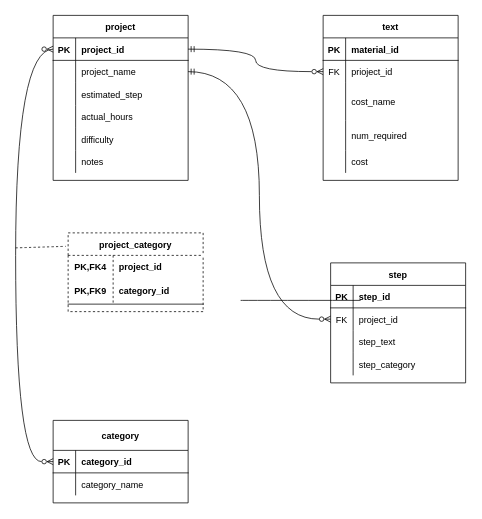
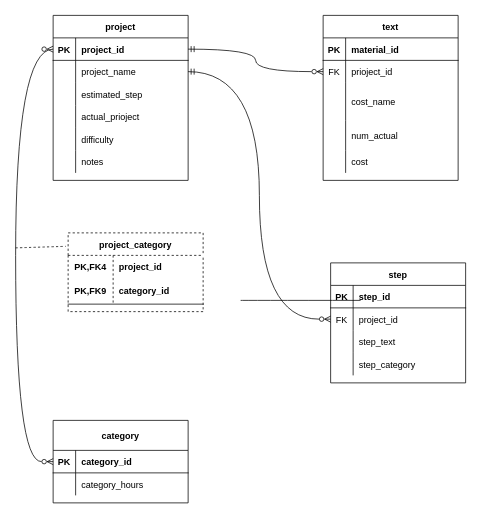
  <mxCell id="0" />
  <mxCell id="1" parent="0" />
  <mxCell id="2" value="project" style="shape=table;startSize=30;container=1;collapsible=1;childLayout=tableLayout;fixedRows=1;rowLines=0;fontStyle=1;align=center;resizeLast=1;" parent="1" vertex="1"><mxGeometry x="70" y="20" width="180" height="220" as="geometry" /></mxCell>
  <mxCell id="3" value="" style="shape=tableRow;horizontal=0;startSize=0;swimlaneHead=0;swimlaneBody=0;fillColor=none;collapsible=0;dropTarget=0;points=[[0,0.5],[1,0.5]];portConstraint=eastwest;top=0;left=0;right=0;bottom=1;" parent="2" vertex="1"><mxGeometry y="30" width="180" height="30" as="geometry" /></mxCell>
  <mxCell id="4" value="PK" style="shape=partialRectangle;connectable=0;fillColor=none;top=0;left=0;bottom=0;right=0;fontStyle=1;overflow=hidden;" parent="3" vertex="1"><mxGeometry width="30" height="30" as="geometry"><mxRectangle width="30" height="30" as="alternateBounds" /></mxGeometry></mxCell>
  <mxCell id="5" value="project_id" style="shape=partialRectangle;connectable=0;fillColor=none;top=0;left=0;bottom=0;right=0;align=left;spacingLeft=6;fontStyle=1;overflow=hidden;" parent="3" vertex="1"><mxGeometry x="30" width="150" height="30" as="geometry"><mxRectangle width="150" height="30" as="alternateBounds" /></mxGeometry></mxCell>
  <mxCell id="6" value="" style="shape=tableRow;horizontal=0;startSize=0;swimlaneHead=0;swimlaneBody=0;fillColor=none;collapsible=0;dropTarget=0;points=[[0,0.5],[1,0.5]];portConstraint=eastwest;top=0;left=0;right=0;bottom=0;" parent="2" vertex="1"><mxGeometry y="60" width="180" height="30" as="geometry" /></mxCell>
  <mxCell id="7" value="" style="shape=partialRectangle;connectable=0;fillColor=none;top=0;left=0;bottom=0;right=0;editable=1;overflow=hidden;" parent="6" vertex="1"><mxGeometry width="30" height="30" as="geometry"><mxRectangle width="30" height="30" as="alternateBounds" /></mxGeometry></mxCell>
  <mxCell id="8" value="project_name" style="shape=partialRectangle;connectable=0;fillColor=none;top=0;left=0;bottom=0;right=0;align=left;spacingLeft=6;overflow=hidden;" parent="6" vertex="1"><mxGeometry x="30" width="150" height="30" as="geometry"><mxRectangle width="150" height="30" as="alternateBounds" /></mxGeometry></mxCell>
  <mxCell id="9" value="" style="shape=tableRow;horizontal=0;startSize=0;swimlaneHead=0;swimlaneBody=0;fillColor=none;collapsible=0;dropTarget=0;points=[[0,0.5],[1,0.5]];portConstraint=eastwest;top=0;left=0;right=0;bottom=0;" parent="2" vertex="1"><mxGeometry y="90" width="180" height="30" as="geometry" /></mxCell>
  <mxCell id="10" value="" style="shape=partialRectangle;connectable=0;fillColor=none;top=0;left=0;bottom=0;right=0;editable=1;overflow=hidden;" parent="9" vertex="1"><mxGeometry width="30" height="30" as="geometry"><mxRectangle width="30" height="30" as="alternateBounds" /></mxGeometry></mxCell>
  <mxCell id="11" value="estimated_step" style="shape=partialRectangle;connectable=0;fillColor=none;top=0;left=0;bottom=0;right=0;align=left;spacingLeft=6;overflow=hidden;" parent="9" vertex="1"><mxGeometry x="30" width="150" height="30" as="geometry"><mxRectangle width="150" height="30" as="alternateBounds" /></mxGeometry></mxCell>
  <mxCell id="12" style="shape=tableRow;horizontal=0;startSize=0;swimlaneHead=0;swimlaneBody=0;fillColor=none;collapsible=0;dropTarget=0;points=[[0,0.5],[1,0.5]];portConstraint=eastwest;top=0;left=0;right=0;bottom=0;" vertex="1" parent="2"><mxGeometry y="120" width="180" height="30" as="geometry" /></mxCell>
  <mxCell id="13" style="shape=partialRectangle;connectable=0;fillColor=none;top=0;left=0;bottom=0;right=0;editable=1;overflow=hidden;" vertex="1" parent="12"><mxGeometry width="30" height="30" as="geometry"><mxRectangle width="30" height="30" as="alternateBounds" /></mxGeometry></mxCell>
- <mxCell id="14" value="actual_hours" style="shape=partialRectangle;connectable=0;fillColor=none;top=0;left=0;bottom=0;right=0;align=left;spacingLeft=6;overflow=hidden;" vertex="1" parent="12"><mxGeometry x="30" width="150" height="30" as="geometry"><mxRectangle width="150" height="30" as="alternateBounds" /></mxGeometry></mxCell>
+ <mxCell id="14" value="actual_prioject" style="shape=partialRectangle;connectable=0;fillColor=none;top=0;left=0;bottom=0;right=0;align=left;spacingLeft=6;overflow=hidden;" vertex="1" parent="12"><mxGeometry x="30" width="150" height="30" as="geometry"><mxRectangle width="150" height="30" as="alternateBounds" /></mxGeometry></mxCell>
  <mxCell id="15" style="shape=tableRow;horizontal=0;startSize=0;swimlaneHead=0;swimlaneBody=0;fillColor=none;collapsible=0;dropTarget=0;points=[[0,0.5],[1,0.5]];portConstraint=eastwest;top=0;left=0;right=0;bottom=0;" vertex="1" parent="2"><mxGeometry y="150" width="180" height="30" as="geometry" /></mxCell>
  <mxCell id="16" style="shape=partialRectangle;connectable=0;fillColor=none;top=0;left=0;bottom=0;right=0;editable=1;overflow=hidden;" vertex="1" parent="15"><mxGeometry width="30" height="30" as="geometry"><mxRectangle width="30" height="30" as="alternateBounds" /></mxGeometry></mxCell>
  <mxCell id="17" value="difficulty" style="shape=partialRectangle;connectable=0;fillColor=none;top=0;left=0;bottom=0;right=0;align=left;spacingLeft=6;overflow=hidden;" vertex="1" parent="15"><mxGeometry x="30" width="150" height="30" as="geometry"><mxRectangle width="150" height="30" as="alternateBounds" /></mxGeometry></mxCell>
  <mxCell id="18" value="" style="shape=tableRow;horizontal=0;startSize=0;swimlaneHead=0;swimlaneBody=0;fillColor=none;collapsible=0;dropTarget=0;points=[[0,0.5],[1,0.5]];portConstraint=eastwest;top=0;left=0;right=0;bottom=0;" parent="2" vertex="1"><mxGeometry y="180" width="180" height="30" as="geometry" /></mxCell>
  <mxCell id="19" value="" style="shape=partialRectangle;connectable=0;fillColor=none;top=0;left=0;bottom=0;right=0;editable=1;overflow=hidden;" parent="18" vertex="1"><mxGeometry width="30" height="30" as="geometry"><mxRectangle width="30" height="30" as="alternateBounds" /></mxGeometry></mxCell>
  <mxCell id="20" value="notes" style="shape=partialRectangle;connectable=0;fillColor=none;top=0;left=0;bottom=0;right=0;align=left;spacingLeft=6;overflow=hidden;" parent="18" vertex="1"><mxGeometry x="30" width="150" height="30" as="geometry"><mxRectangle width="150" height="30" as="alternateBounds" /></mxGeometry></mxCell>
  <mxCell id="21" value="category" style="shape=table;startSize=40;container=1;collapsible=1;childLayout=tableLayout;fixedRows=1;rowLines=0;fontStyle=1;align=center;resizeLast=1;" parent="1" vertex="1"><mxGeometry x="70" y="560" width="180" height="110" as="geometry" /></mxCell>
  <mxCell id="22" value="" style="shape=tableRow;horizontal=0;startSize=0;swimlaneHead=0;swimlaneBody=0;fillColor=none;collapsible=0;dropTarget=0;points=[[0,0.5],[1,0.5]];portConstraint=eastwest;top=0;left=0;right=0;bottom=1;" parent="21" vertex="1"><mxGeometry y="40" width="180" height="30" as="geometry" /></mxCell>
  <mxCell id="23" value="PK" style="shape=partialRectangle;connectable=0;fillColor=none;top=0;left=0;bottom=0;right=0;fontStyle=1;overflow=hidden;" parent="22" vertex="1"><mxGeometry width="30" height="30" as="geometry"><mxRectangle width="30" height="30" as="alternateBounds" /></mxGeometry></mxCell>
  <mxCell id="24" value="category_id" style="shape=partialRectangle;connectable=0;fillColor=none;top=0;left=0;bottom=0;right=0;align=left;spacingLeft=6;fontStyle=1;overflow=hidden;" parent="22" vertex="1"><mxGeometry x="30" width="150" height="30" as="geometry"><mxRectangle width="150" height="30" as="alternateBounds" /></mxGeometry></mxCell>
  <mxCell id="25" value="" style="shape=tableRow;horizontal=0;startSize=0;swimlaneHead=0;swimlaneBody=0;fillColor=none;collapsible=0;dropTarget=0;points=[[0,0.5],[1,0.5]];portConstraint=eastwest;top=0;left=0;right=0;bottom=0;" parent="21" vertex="1"><mxGeometry y="70" width="180" height="30" as="geometry" /></mxCell>
  <mxCell id="26" value="" style="shape=partialRectangle;connectable=0;fillColor=none;top=0;left=0;bottom=0;right=0;editable=1;overflow=hidden;" parent="25" vertex="1"><mxGeometry width="30" height="30" as="geometry"><mxRectangle width="30" height="30" as="alternateBounds" /></mxGeometry></mxCell>
- <mxCell id="27" value="category_name" style="shape=partialRectangle;connectable=0;fillColor=none;top=0;left=0;bottom=0;right=0;align=left;spacingLeft=6;overflow=hidden;" parent="25" vertex="1"><mxGeometry x="30" width="150" height="30" as="geometry"><mxRectangle width="150" height="30" as="alternateBounds" /></mxGeometry></mxCell>
+ <mxCell id="27" value="category_hours" style="shape=partialRectangle;connectable=0;fillColor=none;top=0;left=0;bottom=0;right=0;align=left;spacingLeft=6;overflow=hidden;" parent="25" vertex="1"><mxGeometry x="30" width="150" height="30" as="geometry"><mxRectangle width="150" height="30" as="alternateBounds" /></mxGeometry></mxCell>
  <mxCell id="28" value="text" style="shape=table;startSize=30;container=1;collapsible=1;childLayout=tableLayout;fixedRows=1;rowLines=0;fontStyle=1;align=center;resizeLast=1;" parent="1" vertex="1"><mxGeometry x="430" y="20" width="180" height="220" as="geometry" /></mxCell>
  <mxCell id="29" value="" style="shape=tableRow;horizontal=0;startSize=0;swimlaneHead=0;swimlaneBody=0;fillColor=none;collapsible=0;dropTarget=0;points=[[0,0.5],[1,0.5]];portConstraint=eastwest;top=0;left=0;right=0;bottom=1;" parent="28" vertex="1"><mxGeometry y="30" width="180" height="30" as="geometry" /></mxCell>
  <mxCell id="30" value="PK" style="shape=partialRectangle;connectable=0;fillColor=none;top=0;left=0;bottom=0;right=0;fontStyle=1;overflow=hidden;" parent="29" vertex="1"><mxGeometry width="30" height="30" as="geometry"><mxRectangle width="30" height="30" as="alternateBounds" /></mxGeometry></mxCell>
  <mxCell id="31" value="material_id" style="shape=partialRectangle;connectable=0;fillColor=none;top=0;left=0;bottom=0;right=0;align=left;spacingLeft=6;fontStyle=1;overflow=hidden;" parent="29" vertex="1"><mxGeometry x="30" width="150" height="30" as="geometry"><mxRectangle width="150" height="30" as="alternateBounds" /></mxGeometry></mxCell>
  <mxCell id="32" value="" style="shape=tableRow;horizontal=0;startSize=0;swimlaneHead=0;swimlaneBody=0;fillColor=none;collapsible=0;dropTarget=0;points=[[0,0.5],[1,0.5]];portConstraint=eastwest;top=0;left=0;right=0;bottom=0;" parent="28" vertex="1"><mxGeometry y="60" width="180" height="30" as="geometry" /></mxCell>
  <mxCell id="33" value="FK" style="shape=partialRectangle;connectable=0;fillColor=none;top=0;left=0;bottom=0;right=0;editable=1;overflow=hidden;" parent="32" vertex="1"><mxGeometry width="30" height="30" as="geometry"><mxRectangle width="30" height="30" as="alternateBounds" /></mxGeometry></mxCell>
  <mxCell id="34" value="prioject_id" style="shape=partialRectangle;connectable=0;fillColor=none;top=0;left=0;bottom=0;right=0;align=left;spacingLeft=6;overflow=hidden;" parent="32" vertex="1"><mxGeometry x="30" width="150" height="30" as="geometry"><mxRectangle width="150" height="30" as="alternateBounds" /></mxGeometry></mxCell>
  <mxCell id="35" value="" style="shape=tableRow;horizontal=0;startSize=0;swimlaneHead=0;swimlaneBody=0;fillColor=none;collapsible=0;dropTarget=0;points=[[0,0.5],[1,0.5]];portConstraint=eastwest;top=0;left=0;right=0;bottom=0;" parent="28" vertex="1"><mxGeometry y="90" width="180" height="50" as="geometry" /></mxCell>
  <mxCell id="36" value="" style="shape=partialRectangle;connectable=0;fillColor=none;top=0;left=0;bottom=0;right=0;editable=1;overflow=hidden;" parent="35" vertex="1"><mxGeometry width="30" height="50" as="geometry"><mxRectangle width="30" height="50" as="alternateBounds" /></mxGeometry></mxCell>
  <mxCell id="37" value="cost_name" style="shape=partialRectangle;connectable=0;fillColor=none;top=0;left=0;bottom=0;right=0;align=left;spacingLeft=6;overflow=hidden;" parent="35" vertex="1"><mxGeometry x="30" width="150" height="50" as="geometry"><mxRectangle width="150" height="50" as="alternateBounds" /></mxGeometry></mxCell>
  <mxCell id="38" style="shape=tableRow;horizontal=0;startSize=0;swimlaneHead=0;swimlaneBody=0;fillColor=none;collapsible=0;dropTarget=0;points=[[0,0.5],[1,0.5]];portConstraint=eastwest;top=0;left=0;right=0;bottom=0;" vertex="1" parent="28"><mxGeometry y="140" width="180" height="40" as="geometry" /></mxCell>
  <mxCell id="39" style="shape=partialRectangle;connectable=0;fillColor=none;top=0;left=0;bottom=0;right=0;editable=1;overflow=hidden;" vertex="1" parent="38"><mxGeometry width="30" height="40" as="geometry"><mxRectangle width="30" height="40" as="alternateBounds" /></mxGeometry></mxCell>
- <mxCell id="40" value="num_required" style="shape=partialRectangle;connectable=0;fillColor=none;top=0;left=0;bottom=0;right=0;align=left;spacingLeft=6;overflow=hidden;" vertex="1" parent="38"><mxGeometry x="30" width="150" height="40" as="geometry"><mxRectangle width="150" height="40" as="alternateBounds" /></mxGeometry></mxCell>
+ <mxCell id="40" value="num_actual" style="shape=partialRectangle;connectable=0;fillColor=none;top=0;left=0;bottom=0;right=0;align=left;spacingLeft=6;overflow=hidden;" vertex="1" parent="38"><mxGeometry x="30" width="150" height="40" as="geometry"><mxRectangle width="150" height="40" as="alternateBounds" /></mxGeometry></mxCell>
  <mxCell id="41" style="shape=tableRow;horizontal=0;startSize=0;swimlaneHead=0;swimlaneBody=0;fillColor=none;collapsible=0;dropTarget=0;points=[[0,0.5],[1,0.5]];portConstraint=eastwest;top=0;left=0;right=0;bottom=0;" vertex="1" parent="28"><mxGeometry y="180" width="180" height="30" as="geometry" /></mxCell>
  <mxCell id="42" style="shape=partialRectangle;connectable=0;fillColor=none;top=0;left=0;bottom=0;right=0;editable=1;overflow=hidden;" vertex="1" parent="41"><mxGeometry width="30" height="30" as="geometry"><mxRectangle width="30" height="30" as="alternateBounds" /></mxGeometry></mxCell>
  <mxCell id="43" value="cost" style="shape=partialRectangle;connectable=0;fillColor=none;top=0;left=0;bottom=0;right=0;align=left;spacingLeft=6;overflow=hidden;" vertex="1" parent="41"><mxGeometry x="30" width="150" height="30" as="geometry"><mxRectangle width="150" height="30" as="alternateBounds" /></mxGeometry></mxCell>
  <mxCell id="44" value="step" style="shape=table;startSize=30;container=1;collapsible=1;childLayout=tableLayout;fixedRows=1;rowLines=0;fontStyle=1;align=center;resizeLast=1;" parent="1" vertex="1"><mxGeometry x="440" y="350" width="180" height="160" as="geometry" /></mxCell>
  <mxCell id="45" value="" style="shape=tableRow;horizontal=0;startSize=0;swimlaneHead=0;swimlaneBody=0;fillColor=none;collapsible=0;dropTarget=0;points=[[0,0.5],[1,0.5]];portConstraint=eastwest;top=0;left=0;right=0;bottom=1;" parent="44" vertex="1"><mxGeometry y="30" width="180" height="30" as="geometry" /></mxCell>
  <mxCell id="46" value="PK" style="shape=partialRectangle;connectable=0;fillColor=none;top=0;left=0;bottom=0;right=0;fontStyle=1;overflow=hidden;" parent="45" vertex="1"><mxGeometry width="30" height="30" as="geometry"><mxRectangle width="30" height="30" as="alternateBounds" /></mxGeometry></mxCell>
  <mxCell id="47" value="step_id" style="shape=partialRectangle;connectable=0;fillColor=none;top=0;left=0;bottom=0;right=0;align=left;spacingLeft=6;fontStyle=1;overflow=hidden;" parent="45" vertex="1"><mxGeometry x="30" width="150" height="30" as="geometry"><mxRectangle width="150" height="30" as="alternateBounds" /></mxGeometry></mxCell>
  <mxCell id="48" value="" style="shape=tableRow;horizontal=0;startSize=0;swimlaneHead=0;swimlaneBody=0;fillColor=none;collapsible=0;dropTarget=0;points=[[0,0.5],[1,0.5]];portConstraint=eastwest;top=0;left=0;right=0;bottom=0;" parent="44" vertex="1"><mxGeometry y="60" width="180" height="30" as="geometry" /></mxCell>
  <mxCell id="49" value="FK" style="shape=partialRectangle;connectable=0;fillColor=none;top=0;left=0;bottom=0;right=0;editable=1;overflow=hidden;" parent="48" vertex="1"><mxGeometry width="30" height="30" as="geometry"><mxRectangle width="30" height="30" as="alternateBounds" /></mxGeometry></mxCell>
  <mxCell id="50" value="project_id" style="shape=partialRectangle;connectable=0;fillColor=none;top=0;left=0;bottom=0;right=0;align=left;spacingLeft=6;overflow=hidden;" parent="48" vertex="1"><mxGeometry x="30" width="150" height="30" as="geometry"><mxRectangle width="150" height="30" as="alternateBounds" /></mxGeometry></mxCell>
  <mxCell id="51" value="" style="shape=tableRow;horizontal=0;startSize=0;swimlaneHead=0;swimlaneBody=0;fillColor=none;collapsible=0;dropTarget=0;points=[[0,0.5],[1,0.5]];portConstraint=eastwest;top=0;left=0;right=0;bottom=0;" parent="44" vertex="1"><mxGeometry y="90" width="180" height="30" as="geometry" /></mxCell>
  <mxCell id="52" value="" style="shape=partialRectangle;connectable=0;fillColor=none;top=0;left=0;bottom=0;right=0;editable=1;overflow=hidden;" parent="51" vertex="1"><mxGeometry width="30" height="30" as="geometry"><mxRectangle width="30" height="30" as="alternateBounds" /></mxGeometry></mxCell>
  <mxCell id="53" value="step_text" style="shape=partialRectangle;connectable=0;fillColor=none;top=0;left=0;bottom=0;right=0;align=left;spacingLeft=6;overflow=hidden;" parent="51" vertex="1"><mxGeometry x="30" width="150" height="30" as="geometry"><mxRectangle width="150" height="30" as="alternateBounds" /></mxGeometry></mxCell>
  <mxCell id="54" value="" style="shape=tableRow;horizontal=0;startSize=0;swimlaneHead=0;swimlaneBody=0;fillColor=none;collapsible=0;dropTarget=0;points=[[0,0.5],[1,0.5]];portConstraint=eastwest;top=0;left=0;right=0;bottom=0;" parent="44" vertex="1"><mxGeometry y="120" width="180" height="30" as="geometry" /></mxCell>
  <mxCell id="55" value="" style="shape=partialRectangle;connectable=0;fillColor=none;top=0;left=0;bottom=0;right=0;editable=1;overflow=hidden;" parent="54" vertex="1"><mxGeometry width="30" height="30" as="geometry"><mxRectangle width="30" height="30" as="alternateBounds" /></mxGeometry></mxCell>
  <mxCell id="56" value="step_category" style="shape=partialRectangle;connectable=0;fillColor=none;top=0;left=0;bottom=0;right=0;align=left;spacingLeft=6;overflow=hidden;" parent="54" vertex="1"><mxGeometry x="30" width="150" height="30" as="geometry"><mxRectangle width="150" height="30" as="alternateBounds" /></mxGeometry></mxCell>
  <mxCell id="57" value="project_category" style="shape=table;startSize=30;container=1;collapsible=1;childLayout=tableLayout;fixedRows=1;rowLines=0;fontStyle=1;align=center;resizeLast=1;dashed=1;" vertex="1" parent="1"><mxGeometry x="90" y="310" width="180" height="105" as="geometry" /></mxCell>
  <mxCell id="58" value="" style="shape=tableRow;horizontal=0;startSize=0;swimlaneHead=0;swimlaneBody=0;fillColor=none;collapsible=0;dropTarget=0;points=[[0,0.5],[1,0.5]];portConstraint=eastwest;top=0;left=0;right=0;bottom=0;" vertex="1" parent="57"><mxGeometry y="30" width="180" height="30" as="geometry" /></mxCell>
  <mxCell id="59" value="PK,FK4" style="shape=partialRectangle;connectable=0;fillColor=none;top=0;left=0;bottom=0;right=0;fontStyle=1;overflow=hidden;" vertex="1" parent="58"><mxGeometry width="60" height="30" as="geometry"><mxRectangle width="60" height="30" as="alternateBounds" /></mxGeometry></mxCell>
  <mxCell id="60" value="project_id" style="shape=partialRectangle;connectable=0;fillColor=none;top=0;left=0;bottom=0;right=0;align=left;spacingLeft=6;fontStyle=1;overflow=hidden;" vertex="1" parent="58"><mxGeometry x="60" width="120" height="30" as="geometry"><mxRectangle width="120" height="30" as="alternateBounds" /></mxGeometry></mxCell>
  <mxCell id="61" value="" style="shape=tableRow;horizontal=0;startSize=0;swimlaneHead=0;swimlaneBody=0;fillColor=none;collapsible=0;dropTarget=0;points=[[0,0.5],[1,0.5]];portConstraint=eastwest;top=0;left=0;right=0;bottom=1;" vertex="1" parent="57"><mxGeometry y="60" width="180" height="35" as="geometry" /></mxCell>
  <mxCell id="62" value="PK,FK9" style="shape=partialRectangle;connectable=0;fillColor=none;top=0;left=0;bottom=0;right=0;fontStyle=1;overflow=hidden;" vertex="1" parent="61"><mxGeometry width="60" height="35" as="geometry"><mxRectangle width="60" height="35" as="alternateBounds" /></mxGeometry></mxCell>
  <mxCell id="63" value="category_id" style="shape=partialRectangle;connectable=0;fillColor=none;top=0;left=0;bottom=0;right=0;align=left;spacingLeft=6;fontStyle=1;overflow=hidden;" vertex="1" parent="61"><mxGeometry x="60" width="120" height="35" as="geometry"><mxRectangle width="120" height="35" as="alternateBounds" /></mxGeometry></mxCell>
  <mxCell id="64" value="" style="fontSize=12;html=1;endArrow=ERzeroToMany;endFill=1;startArrow=ERzeroToMany;rounded=0;edgeStyle=orthogonalEdgeStyle;curved=1;exitX=0;exitY=0.5;exitDx=0;exitDy=0;entryX=0;entryY=0.5;entryDx=0;entryDy=0;startFill=0;" edge="1" parent="1" source="22" target="3"><mxGeometry width="100" height="100" relative="1" as="geometry"><mxPoint x="20" y="617.5" as="sourcePoint" /><mxPoint x="20" y="57.5" as="targetPoint" /><Array as="points"><mxPoint x="20" y="615" /><mxPoint x="20" y="65" /></Array></mxGeometry></mxCell>
  <mxCell id="65" style="edgeStyle=orthogonalEdgeStyle;curved=1;rounded=0;orthogonalLoop=1;jettySize=auto;html=1;exitX=1;exitY=0.5;exitDx=0;exitDy=0;entryX=0;entryY=0.5;entryDx=0;entryDy=0;startArrow=ERmandOne;startFill=0;endArrow=ERzeroToMany;endFill=0;" edge="1" parent="1" source="3" target="32"><mxGeometry relative="1" as="geometry" /></mxCell>
  <mxCell id="66" style="edgeStyle=orthogonalEdgeStyle;curved=1;rounded=0;orthogonalLoop=1;jettySize=auto;html=1;exitX=1;exitY=0.5;exitDx=0;exitDy=0;entryX=0;entryY=0.5;entryDx=0;entryDy=0;startArrow=ERmandOne;startFill=0;endArrow=ERzeroToMany;endFill=0;" edge="1" parent="1" source="6" target="48"><mxGeometry relative="1" as="geometry" /></mxCell>
  <mxCell id="67" value="" style="endArrow=none;html=1;rounded=0;curved=1;" edge="1" parent="1"><mxGeometry relative="1" as="geometry"><mxPoint x="320" y="400" as="sourcePoint" /><mxPoint x="480" y="400" as="targetPoint" /></mxGeometry></mxCell>
  <mxCell id="68" value="" style="endArrow=none;html=1;rounded=0;curved=1;dashed=1;entryX=-0.017;entryY=0.171;entryDx=0;entryDy=0;entryPerimeter=0;" edge="1" parent="1" target="57"><mxGeometry relative="1" as="geometry"><mxPoint x="20" y="330" as="sourcePoint" /><mxPoint x="560" y="610" as="targetPoint" /></mxGeometry></mxCell>
